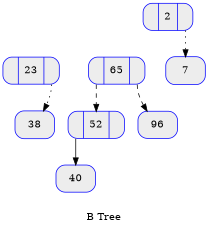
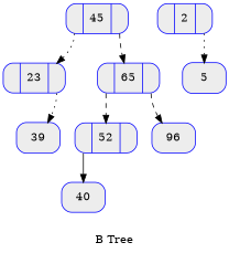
  digraph {
    label="B Tree"
    rankdir=TB
    node [color=blue fillcolor=gray93 shape=record style="rounded,filled"]
    edge [style=dotted tailport=C1]
+   n1 [label="<C0>| 45 |<C1> "]
    n2 [label="<C0>| 23 |<C1> "]
    n3 [label="<C0>| 65 |<C1> "]
-   n4 [label=38]
+   n4 [label=39]
    n5 [label="<C0>| 52 |<C1> "]
    n6 [label=96]
    n7 [label="<C0>| 2 |<C1> "]
-   n8 [label=7]
+   n8 [label=5]
    n9 [label=40]
+   n1 -> n2 [tailport=C0]
+   n1 -> n3 [style=dashed]
    n2 -> n4
    n3 -> n5 [style=dashed tailport=C0]
    n3 -> n6 [style=dashed]
    n5 -> n9 [style=solid tailport=C0]
    n7 -> n8
  }
